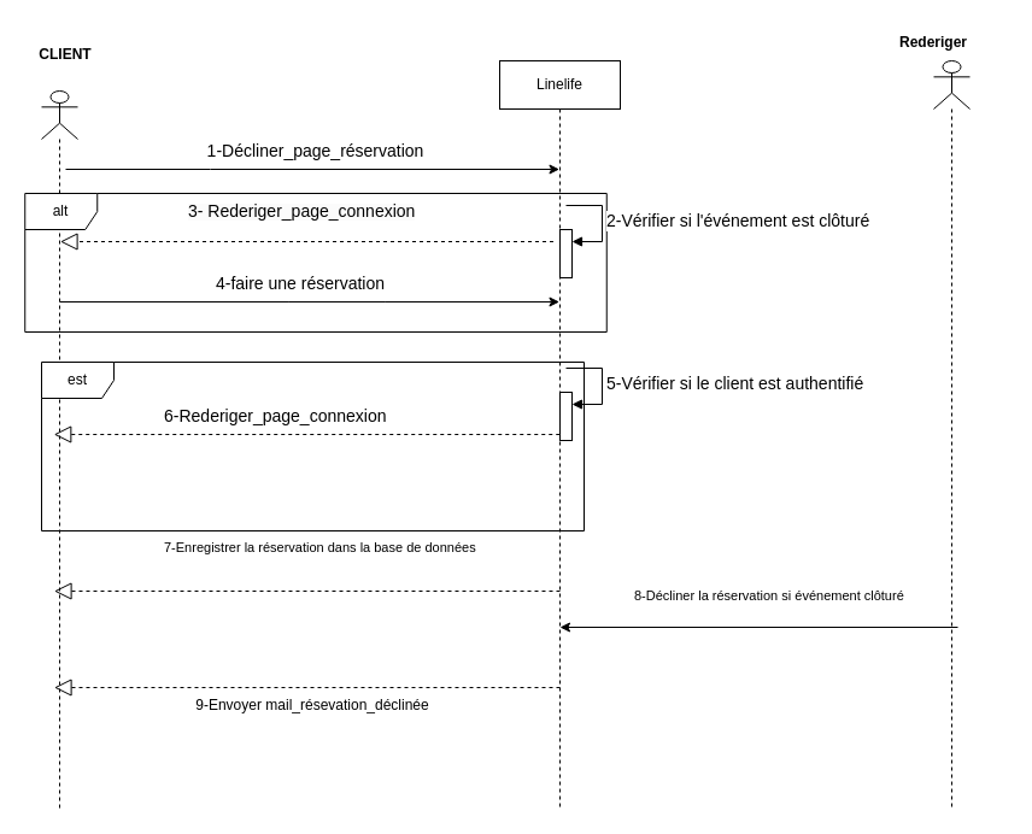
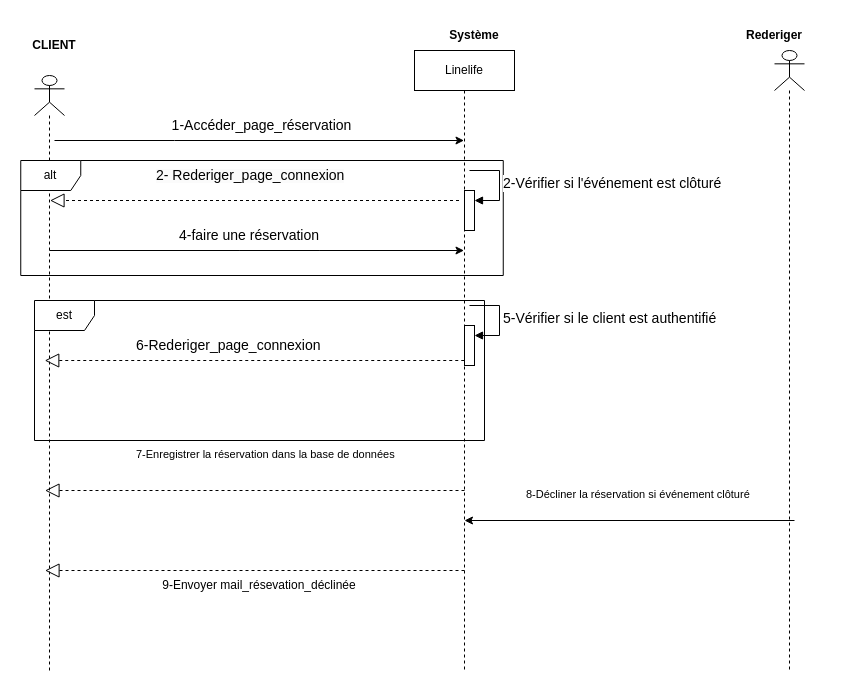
  <mxCell id="0" />
  <mxCell id="1" parent="0" />
  <mxCell id="2" value="Linelife" style="shape=umlLifeline;perimeter=lifelinePerimeter;whiteSpace=wrap;html=1;container=1;dropTarget=0;collapsible=0;recursiveResize=0;outlineConnect=0;portConstraint=eastwest;newEdgeStyle={&quot;curved&quot;:0,&quot;rounded&quot;:0};" parent="1" vertex="1"><mxGeometry x="414" y="50" width="100" height="620" as="geometry" /></mxCell>
  <mxCell id="3" value="" style="html=1;points=[[0,0,0,0,5],[0,1,0,0,-5],[1,0,0,0,5],[1,1,0,0,-5]];perimeter=orthogonalPerimeter;outlineConnect=0;targetShapes=umlLifeline;portConstraint=eastwest;newEdgeStyle={&quot;curved&quot;:0,&quot;rounded&quot;:0};" vertex="1" parent="2"><mxGeometry x="50" y="275" width="10" height="40" as="geometry" /></mxCell>
  <mxCell id="4" value="&lt;font style=&quot;font-size: 14px;&quot;&gt;5-Vérifier si le client est authentifié&lt;/font&gt;" style="html=1;align=left;spacingLeft=2;endArrow=block;rounded=0;edgeStyle=orthogonalEdgeStyle;curved=0;rounded=0;" edge="1" target="3" parent="2"><mxGeometry relative="1" as="geometry"><mxPoint x="55" y="255" as="sourcePoint" /><Array as="points"><mxPoint x="85" y="285" /></Array></mxGeometry></mxCell>
  <mxCell id="5" value="" style="shape=umlLifeline;perimeter=lifelinePerimeter;whiteSpace=wrap;html=1;container=1;dropTarget=0;collapsible=0;recursiveResize=0;outlineConnect=0;portConstraint=eastwest;newEdgeStyle={&quot;curved&quot;:0,&quot;rounded&quot;:0};participant=umlActor;" parent="1" vertex="1"><mxGeometry x="774" y="50" width="30" height="620" as="geometry" /></mxCell>
  <mxCell id="6" value="&lt;b&gt;CLIENT&lt;/b&gt;" style="text;html=1;strokeColor=none;fillColor=none;align=center;verticalAlign=middle;whiteSpace=wrap;rounded=0;" parent="1" vertex="1"><mxGeometry x="24" y="30" width="60" height="30" as="geometry" /></mxCell>
+ <mxCell id="7" value="&lt;b&gt;Système&lt;/b&gt;" style="text;html=1;strokeColor=none;fillColor=none;align=center;verticalAlign=middle;whiteSpace=wrap;rounded=0;" parent="1" vertex="1"><mxGeometry x="414" y="20" width="120" height="30" as="geometry" /></mxCell>
  <mxCell id="8" value="" style="endArrow=classic;html=1;rounded=0;" parent="1" edge="1"><mxGeometry width="50" height="50" relative="1" as="geometry"><mxPoint x="54" y="140" as="sourcePoint" /><mxPoint x="463.5" y="140" as="targetPoint" /><Array as="points"><mxPoint x="174" y="140" /></Array></mxGeometry></mxCell>
- <mxCell id="9" value="&lt;font style=&quot;font-size: 14px;&quot;&gt;1-Décliner_page_réservation&lt;/font&gt;" style="text;html=1;strokeColor=none;fillColor=none;align=center;verticalAlign=middle;whiteSpace=wrap;rounded=0;" parent="1" vertex="1"><mxGeometry x="139" y="110" width="245" height="30" as="geometry" /></mxCell>
+ <mxCell id="9" value="&lt;font style=&quot;font-size: 14px;&quot;&gt;1-Accéder_page_réservation&lt;/font&gt;" style="text;html=1;strokeColor=none;fillColor=none;align=center;verticalAlign=middle;whiteSpace=wrap;rounded=0;" parent="1" vertex="1"><mxGeometry x="139" y="110" width="245" height="30" as="geometry" /></mxCell>
  <mxCell id="10" value="" style="endArrow=classic;html=1;rounded=0;" parent="1" target="2" edge="1"><mxGeometry width="50" height="50" relative="1" as="geometry"><mxPoint x="49.06" y="250" as="sourcePoint" /><mxPoint x="458.93" y="250" as="targetPoint" /><Array as="points"><mxPoint x="239.43" y="250" /><mxPoint x="319.43" y="250" /></Array></mxGeometry></mxCell>
  <mxCell id="11" value="" style="endArrow=block;dashed=1;endFill=0;endSize=12;html=1;rounded=0;" parent="1" edge="1"><mxGeometry width="160" relative="1" as="geometry"><mxPoint x="458.5" y="200" as="sourcePoint" /><mxPoint x="49.5" y="200" as="targetPoint" /></mxGeometry></mxCell>
  <mxCell id="12" value="&lt;b&gt;Rederiger&lt;/b&gt;" style="text;html=1;strokeColor=none;fillColor=none;align=center;verticalAlign=middle;whiteSpace=wrap;rounded=0;" parent="1" vertex="1"><mxGeometry x="714" y="20" width="120" height="30" as="geometry" /></mxCell>
  <mxCell id="13" value="" style="shape=umlLifeline;perimeter=lifelinePerimeter;whiteSpace=wrap;html=1;container=1;dropTarget=0;collapsible=0;recursiveResize=0;outlineConnect=0;portConstraint=eastwest;newEdgeStyle={&quot;curved&quot;:0,&quot;rounded&quot;:0};participant=umlActor;" parent="1" vertex="1"><mxGeometry x="34" y="75" width="30" height="595" as="geometry" /></mxCell>
  <mxCell id="14" value="&lt;font style=&quot;font-size: 14px;&quot;&gt;4-faire une réservation&lt;/font&gt;" style="text;html=1;strokeColor=none;fillColor=none;align=center;verticalAlign=middle;whiteSpace=wrap;rounded=0;" parent="1" vertex="1"><mxGeometry x="139" y="220" width="220" height="30" as="geometry" /></mxCell>
  <mxCell id="15" value="" style="endArrow=classic;html=1;rounded=0;" parent="1" edge="1"><mxGeometry width="50" height="50" relative="1" as="geometry"><mxPoint x="794" y="520" as="sourcePoint" /><mxPoint x="464" y="520" as="targetPoint" /><Array as="points" /></mxGeometry></mxCell>
  <mxCell id="16" value="9-Envoyer mail_résevation_déclinée" style="text;html=1;strokeColor=none;fillColor=none;align=center;verticalAlign=middle;whiteSpace=wrap;rounded=0;" parent="1" vertex="1"><mxGeometry x="124" y="570" width="270" height="30" as="geometry" /></mxCell>
  <mxCell id="17" value="alt" style="shape=umlFrame;whiteSpace=wrap;html=1;pointerEvents=0;" parent="1" vertex="1"><mxGeometry x="20.25" y="160" width="482.5" height="115" as="geometry" /></mxCell>
  <mxCell id="18" value="&lt;span style=&quot;color: rgb(0, 0, 0); font-family: Helvetica; font-size: 11px; font-style: normal; font-variant-ligatures: normal; font-variant-caps: normal; font-weight: 400; letter-spacing: normal; orphans: 2; text-align: left; text-indent: 0px; text-transform: none; widows: 2; word-spacing: 0px; -webkit-text-stroke-width: 0px; background-color: rgb(255, 255, 255); text-decoration-thickness: initial; text-decoration-style: initial; text-decoration-color: initial; float: none; display: inline !important;&quot;&gt;8-Décliner la réservation si événement clôturé&lt;/span&gt;" style="text;whiteSpace=wrap;html=1;" parent="1" vertex="1"><mxGeometry x="524" y="480" width="240" height="40" as="geometry" /></mxCell>
  <mxCell id="19" value="" style="endArrow=block;dashed=1;endFill=0;endSize=12;html=1;rounded=0;" parent="1" edge="1"><mxGeometry width="160" relative="1" as="geometry"><mxPoint x="463.75" y="360" as="sourcePoint" /><mxPoint x="44.25" y="360" as="targetPoint" /><Array as="points" /></mxGeometry></mxCell>
- <mxCell id="20" value="&lt;span style=&quot;color: rgb(0, 0, 0); font-family: Helvetica; font-style: normal; font-variant-ligatures: normal; font-variant-caps: normal; font-weight: 400; letter-spacing: normal; orphans: 2; text-align: center; text-indent: 0px; text-transform: none; widows: 2; word-spacing: 0px; -webkit-text-stroke-width: 0px; background-color: rgb(251, 251, 251); text-decoration-thickness: initial; text-decoration-style: initial; text-decoration-color: initial; float: none; display: inline !important;&quot;&gt;&lt;font style=&quot;font-size: 14px;&quot;&gt;3- Rederiger_page_connexion&lt;/font&gt;&lt;/span&gt;" style="text;whiteSpace=wrap;html=1;" parent="1" vertex="1"><mxGeometry x="154" y="160" width="290" height="40" as="geometry" /></mxCell>
+ <mxCell id="20" value="&lt;span style=&quot;color: rgb(0, 0, 0); font-family: Helvetica; font-style: normal; font-variant-ligatures: normal; font-variant-caps: normal; font-weight: 400; letter-spacing: normal; orphans: 2; text-align: center; text-indent: 0px; text-transform: none; widows: 2; word-spacing: 0px; -webkit-text-stroke-width: 0px; background-color: rgb(251, 251, 251); text-decoration-thickness: initial; text-decoration-style: initial; text-decoration-color: initial; float: none; display: inline !important;&quot;&gt;&lt;font style=&quot;font-size: 14px;&quot;&gt;2- Rederiger_page_connexion&lt;/font&gt;&lt;/span&gt;" style="text;whiteSpace=wrap;html=1;" parent="1" vertex="1"><mxGeometry x="154" y="160" width="290" height="40" as="geometry" /></mxCell>
  <mxCell id="21" value="" style="html=1;points=[[0,0,0,0,5],[0,1,0,0,-5],[1,0,0,0,5],[1,1,0,0,-5]];perimeter=orthogonalPerimeter;outlineConnect=0;targetShapes=umlLifeline;portConstraint=eastwest;newEdgeStyle={&quot;curved&quot;:0,&quot;rounded&quot;:0};" vertex="1" parent="1"><mxGeometry x="464" y="190" width="10" height="40" as="geometry" /></mxCell>
  <mxCell id="22" value="&lt;font style=&quot;font-size: 14px;&quot;&gt;2-Vérifier si l'événement est clôturé&amp;nbsp;&lt;/font&gt;" style="html=1;align=left;spacingLeft=2;endArrow=block;rounded=0;edgeStyle=orthogonalEdgeStyle;curved=0;rounded=0;" edge="1" target="21" parent="1"><mxGeometry relative="1" as="geometry"><mxPoint x="469" y="170" as="sourcePoint" /><Array as="points"><mxPoint x="499" y="200" /></Array></mxGeometry></mxCell>
  <mxCell id="23" value="&lt;font style=&quot;font-size: 14px;&quot;&gt;6-Rederiger_page_connexion&lt;/font&gt;" style="text;whiteSpace=wrap;html=1;" vertex="1" parent="1"><mxGeometry x="134" y="330" width="210" height="40" as="geometry" /></mxCell>
  <mxCell id="24" value="est" style="shape=umlFrame;whiteSpace=wrap;html=1;pointerEvents=0;" vertex="1" parent="1"><mxGeometry x="34" y="300" width="450" height="140" as="geometry" /></mxCell>
  <mxCell id="25" value="" style="endArrow=block;dashed=1;endFill=0;endSize=12;html=1;rounded=0;" edge="1" parent="1"><mxGeometry width="160" relative="1" as="geometry"><mxPoint x="464" y="490" as="sourcePoint" /><mxPoint x="44.5" y="490" as="targetPoint" /><Array as="points" /></mxGeometry></mxCell>
  <mxCell id="26" value="&lt;span style=&quot;color: rgb(0, 0, 0); font-family: Helvetica; font-size: 11px; font-style: normal; font-variant-ligatures: normal; font-variant-caps: normal; font-weight: 400; letter-spacing: normal; orphans: 2; text-align: left; text-indent: 0px; text-transform: none; widows: 2; word-spacing: 0px; -webkit-text-stroke-width: 0px; background-color: rgb(255, 255, 255); text-decoration-thickness: initial; text-decoration-style: initial; text-decoration-color: initial; float: none; display: inline !important;&quot;&gt;7-Enregistrer la réservation dans la base de données&lt;/span&gt;" style="text;whiteSpace=wrap;html=1;" vertex="1" parent="1"><mxGeometry x="134" y="440" width="280" height="40" as="geometry" /></mxCell>
  <mxCell id="27" value="" style="endArrow=block;dashed=1;endFill=0;endSize=12;html=1;rounded=0;" edge="1" parent="1"><mxGeometry width="160" relative="1" as="geometry"><mxPoint x="464" y="570" as="sourcePoint" /><mxPoint x="44.5" y="570" as="targetPoint" /><Array as="points" /></mxGeometry></mxCell>
